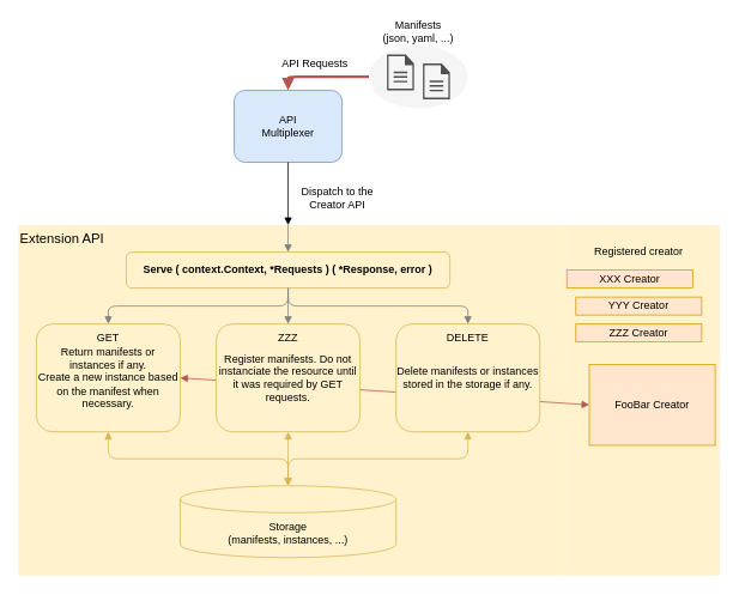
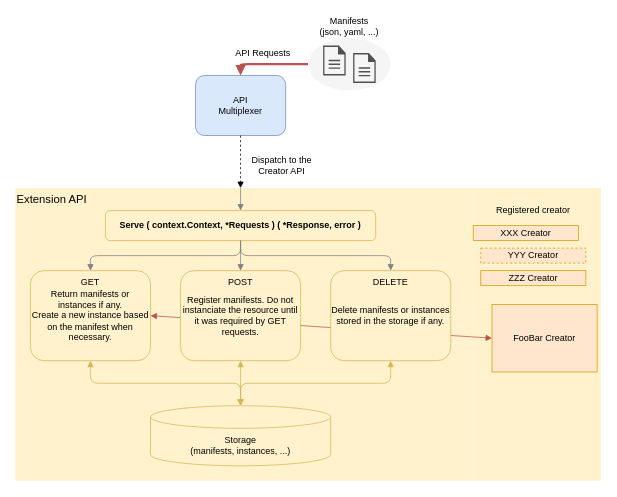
  <mxCell id="0" />
  <mxCell id="1" parent="0" />
  <mxCell id="2" value="" style="rounded=0;whiteSpace=wrap;html=1;fillColor=#fff2cc;strokeColor=none;align=left;verticalAlign=top;" parent="1" vertex="1"><mxGeometry x="620" y="250" width="180" height="390" as="geometry" /></mxCell>
  <mxCell id="3" value="Extension API" style="rounded=0;whiteSpace=wrap;html=1;fillColor=#fff2cc;strokeColor=none;align=left;verticalAlign=top;fontSize=15;" parent="1" vertex="1"><mxGeometry x="20" y="250" width="600" height="390" as="geometry" /></mxCell>
- <mxCell id="4" value="YYY Creator" style="rounded=0;whiteSpace=wrap;html=1;fillColor=#ffe6cc;strokeColor=#d79b00;" parent="1" vertex="1"><mxGeometry x="640" y="330" width="140" height="20" as="geometry" /></mxCell>
+ <mxCell id="4" value="YYY Creator" style="rounded=0;whiteSpace=wrap;html=1;fillColor=#ffe6cc;strokeColor=#d79b00;dashed=1;" parent="1" vertex="1"><mxGeometry x="640" y="330" width="140" height="20" as="geometry" /></mxCell>
  <mxCell id="5" style="edgeStyle=none;html=1;exitX=0.5;exitY=0;exitDx=0;exitDy=0;entryX=0.5;entryY=0;entryDx=0;entryDy=0;endArrow=block;endFill=1;strokeColor=#808080;" parent="1" source="3" target="20" edge="1"><mxGeometry relative="1" as="geometry" /></mxCell>
  <mxCell id="6" value="API&lt;br&gt;Multiplexer" style="rounded=1;whiteSpace=wrap;html=1;fillColor=#dae8fc;strokeColor=#6c8ebf;" parent="1" vertex="1"><mxGeometry x="260" y="100" width="120" height="80" as="geometry" /></mxCell>
  <mxCell id="7" value="Return manifests or instances if any.&lt;br&gt;Create a new instance based on the manifest when necessary." style="rounded=1;whiteSpace=wrap;html=1;fillColor=#fff2cc;strokeColor=#d6b656;" parent="1" vertex="1"><mxGeometry x="40" y="360" width="160" height="120" as="geometry" /></mxCell>
- <mxCell id="8" style="edgeStyle=orthogonalEdgeStyle;html=1;exitX=0.5;exitY=1;exitDx=0;exitDy=0;endArrow=block;endFill=1;entryX=0.5;entryY=0;entryDx=0;entryDy=0;" parent="1" source="6" target="3" edge="1"><mxGeometry relative="1" as="geometry"><mxPoint x="350" y="170" as="sourcePoint" /><mxPoint x="340" y="220" as="targetPoint" /></mxGeometry></mxCell>
+ <mxCell id="8" style="edgeStyle=orthogonalEdgeStyle;html=1;exitX=0.5;exitY=1;exitDx=0;exitDy=0;endArrow=block;endFill=1;entryX=0.5;entryY=0;entryDx=0;entryDy=0;dashed=1;" parent="1" source="6" target="3" edge="1"><mxGeometry relative="1" as="geometry"><mxPoint x="350" y="170" as="sourcePoint" /><mxPoint x="340" y="220" as="targetPoint" /></mxGeometry></mxCell>
  <mxCell id="9" style="edgeStyle=orthogonalEdgeStyle;html=1;endArrow=block;endFill=1;exitX=0;exitY=0.5;exitDx=0;exitDy=0;strokeWidth=3;fillColor=#f8cecc;strokeColor=#b85450;entryX=0.5;entryY=0;entryDx=0;entryDy=0;" parent="1" source="11" target="6" edge="1"><mxGeometry relative="1" as="geometry"><mxPoint x="290" y="30" as="sourcePoint" /><mxPoint x="300" y="90" as="targetPoint" /></mxGeometry></mxCell>
  <mxCell id="10" value="" style="group" parent="1" vertex="1" connectable="0"><mxGeometry x="410" y="50" width="110" height="70" as="geometry" /></mxCell>
  <mxCell id="11" value="" style="ellipse;whiteSpace=wrap;html=1;fillColor=#f5f5f5;fontColor=#333333;strokeColor=none;" parent="10" vertex="1"><mxGeometry width="110" height="70" as="geometry" /></mxCell>
  <mxCell id="12" value="" style="sketch=0;pointerEvents=1;shadow=0;dashed=0;html=1;strokeColor=none;fillColor=#505050;labelPosition=center;verticalLabelPosition=bottom;verticalAlign=top;outlineConnect=0;align=center;shape=mxgraph.office.concepts.document;" parent="10" vertex="1"><mxGeometry x="20" y="10" width="30" height="40" as="geometry" /></mxCell>
  <mxCell id="13" value="" style="sketch=0;pointerEvents=1;shadow=0;dashed=0;html=1;strokeColor=none;fillColor=#505050;labelPosition=center;verticalLabelPosition=bottom;verticalAlign=top;outlineConnect=0;align=center;shape=mxgraph.office.concepts.document;" parent="10" vertex="1"><mxGeometry x="60" y="20" width="30" height="40" as="geometry" /></mxCell>
  <mxCell id="14" value="Storage&lt;br&gt;(manifests, instances, ...)" style="shape=cylinder3;whiteSpace=wrap;html=1;boundedLbl=1;backgroundOutline=1;size=15;fillColor=#fff2cc;strokeColor=#d6b656;" parent="1" vertex="1"><mxGeometry x="200" y="540" width="240" height="80" as="geometry" /></mxCell>
  <mxCell id="15" value="GET" style="text;html=1;strokeColor=none;fillColor=none;align=center;verticalAlign=middle;whiteSpace=wrap;rounded=0;" parent="1" vertex="1"><mxGeometry x="80" y="360" width="80" height="30" as="geometry" /></mxCell>
  <mxCell id="16" value="" style="endArrow=block;startArrow=block;html=1;strokeWidth=1;entryX=0.5;entryY=1;entryDx=0;entryDy=0;endFill=1;startFill=1;exitX=0.5;exitY=0;exitDx=0;exitDy=0;exitPerimeter=0;strokeColor=#d6b656;fillColor=#fff2cc;edgeStyle=orthogonalEdgeStyle;" parent="1" source="14" target="7" edge="1"><mxGeometry width="50" height="50" relative="1" as="geometry"><mxPoint x="175" y="629.96" as="sourcePoint" /><mxPoint x="325" y="550" as="targetPoint" /></mxGeometry></mxCell>
  <mxCell id="17" value="Manifests&lt;br&gt;(json, yaml, ...)" style="text;html=1;strokeColor=none;fillColor=none;align=center;verticalAlign=middle;whiteSpace=wrap;rounded=0;" parent="1" vertex="1"><mxGeometry x="410" y="20" width="110" height="30" as="geometry" /></mxCell>
  <mxCell id="18" value="API Requests" style="text;html=1;strokeColor=none;fillColor=none;align=center;verticalAlign=middle;whiteSpace=wrap;rounded=0;" parent="1" vertex="1"><mxGeometry x="310" y="60" width="80" height="20" as="geometry" /></mxCell>
  <mxCell id="19" value="Dispatch to the Creator API" style="text;html=1;strokeColor=none;fillColor=none;align=center;verticalAlign=middle;whiteSpace=wrap;rounded=0;" parent="1" vertex="1"><mxGeometry x="330" y="200" width="90" height="40" as="geometry" /></mxCell>
  <mxCell id="20" value="Serve ( context.Context, *Requests ) ( *Response, error )" style="rounded=1;whiteSpace=wrap;html=1;fillColor=#fff2cc;strokeColor=#d6b656;fontStyle=1" parent="1" vertex="1"><mxGeometry x="140" y="280" width="360" height="40" as="geometry" /></mxCell>
  <mxCell id="21" style="edgeStyle=orthogonalEdgeStyle;html=1;exitX=0.5;exitY=1;exitDx=0;exitDy=0;entryX=0.5;entryY=0;entryDx=0;entryDy=0;endArrow=block;endFill=1;strokeColor=#808080;" parent="1" source="20" target="7" edge="1"><mxGeometry relative="1" as="geometry"><mxPoint x="330" y="230" as="sourcePoint" /><mxPoint x="330" y="290" as="targetPoint" /></mxGeometry></mxCell>
  <mxCell id="22" style="edgeStyle=orthogonalEdgeStyle;html=1;exitX=0.5;exitY=1;exitDx=0;exitDy=0;entryX=0.5;entryY=0;entryDx=0;entryDy=0;endArrow=block;endFill=1;strokeColor=#808080;" parent="1" source="20" target="30" edge="1"><mxGeometry relative="1" as="geometry"><mxPoint x="330" y="330" as="sourcePoint" /><mxPoint x="130" y="370" as="targetPoint" /></mxGeometry></mxCell>
  <mxCell id="23" style="html=1;exitX=0.5;exitY=1;exitDx=0;exitDy=0;entryX=0.5;entryY=0;entryDx=0;entryDy=0;endArrow=block;endFill=1;strokeColor=#808080;" parent="1" source="20" target="29" edge="1"><mxGeometry relative="1" as="geometry"><mxPoint x="330" y="330" as="sourcePoint" /><mxPoint x="530" y="370" as="targetPoint" /></mxGeometry></mxCell>
  <mxCell id="24" value="FooBar Creator" style="rounded=0;whiteSpace=wrap;html=1;fillColor=#ffe6cc;strokeColor=#d79b00;" parent="1" vertex="1"><mxGeometry x="655" y="405" width="140" height="90" as="geometry" /></mxCell>
  <mxCell id="25" value="ZZZ Creator" style="rounded=0;whiteSpace=wrap;html=1;fillColor=#ffe6cc;strokeColor=#d79b00;" parent="1" vertex="1"><mxGeometry x="640" y="360" width="140" height="20" as="geometry" /></mxCell>
  <mxCell id="26" value="XXX Creator" style="rounded=0;whiteSpace=wrap;html=1;fillColor=#ffe6cc;strokeColor=#d79b00;" parent="1" vertex="1"><mxGeometry x="630" y="300" width="140" height="20" as="geometry" /></mxCell>
  <mxCell id="27" value="Registered creator" style="text;html=1;strokeColor=none;fillColor=none;align=center;verticalAlign=middle;whiteSpace=wrap;rounded=0;" parent="1" vertex="1"><mxGeometry x="640" y="270" width="140" height="20" as="geometry" /></mxCell>
  <mxCell id="28" value="" style="endArrow=block;html=1;strokeColor=#b85450;fillColor=#f8cecc;endFill=1;exitX=0;exitY=0.5;exitDx=0;exitDy=0;entryX=1;entryY=0.5;entryDx=0;entryDy=0;startArrow=block;startFill=1;" parent="1" source="24" target="7" edge="1"><mxGeometry width="50" height="50" relative="1" as="geometry"><mxPoint x="647.34" y="445.27" as="sourcePoint" /><mxPoint x="410" y="430" as="targetPoint" /></mxGeometry></mxCell>
  <mxCell id="29" value="Register manifests. Do not instanciate the resource until it was required by GET requests." style="rounded=1;whiteSpace=wrap;html=1;fillColor=#fff2cc;strokeColor=#d6b656;" parent="1" vertex="1"><mxGeometry x="240" y="360" width="160" height="120" as="geometry" /></mxCell>
  <mxCell id="30" value="Delete manifests or instances stored in the storage if any." style="rounded=1;whiteSpace=wrap;html=1;fillColor=#fff2cc;strokeColor=#d6b656;" parent="1" vertex="1"><mxGeometry x="440" y="360" width="160" height="120" as="geometry" /></mxCell>
- <mxCell id="31" value="ZZZ" style="text;html=1;strokeColor=none;fillColor=none;align=center;verticalAlign=middle;whiteSpace=wrap;rounded=0;" parent="1" vertex="1"><mxGeometry x="280" y="360" width="80" height="30" as="geometry" /></mxCell>
+ <mxCell id="31" value="POST" style="text;html=1;strokeColor=none;fillColor=none;align=center;verticalAlign=middle;whiteSpace=wrap;rounded=0;" parent="1" vertex="1"><mxGeometry x="280" y="360" width="80" height="30" as="geometry" /></mxCell>
  <mxCell id="32" value="DELETE" style="text;html=1;strokeColor=none;fillColor=none;align=center;verticalAlign=middle;whiteSpace=wrap;rounded=0;" parent="1" vertex="1"><mxGeometry x="480" y="360" width="80" height="30" as="geometry" /></mxCell>
  <mxCell id="33" value="" style="endArrow=block;startArrow=block;html=1;strokeWidth=1;entryX=0.5;entryY=1;entryDx=0;entryDy=0;endFill=1;startFill=1;exitX=0.5;exitY=0;exitDx=0;exitDy=0;exitPerimeter=0;strokeColor=#d6b656;fillColor=#fff2cc;edgeStyle=orthogonalEdgeStyle;" parent="1" source="14" target="30" edge="1"><mxGeometry width="50" height="50" relative="1" as="geometry"><mxPoint x="330" y="570" as="sourcePoint" /><mxPoint x="90" y="490" as="targetPoint" /></mxGeometry></mxCell>
  <mxCell id="34" value="" style="endArrow=block;startArrow=block;html=1;strokeWidth=1;entryX=0.5;entryY=1;entryDx=0;entryDy=0;endFill=1;startFill=1;exitX=0.5;exitY=0;exitDx=0;exitDy=0;exitPerimeter=0;strokeColor=#d6b656;fillColor=#fff2cc;" parent="1" source="14" target="29" edge="1"><mxGeometry width="50" height="50" relative="1" as="geometry"><mxPoint x="330" y="570" as="sourcePoint" /><mxPoint x="530" y="490" as="targetPoint" /></mxGeometry></mxCell>
